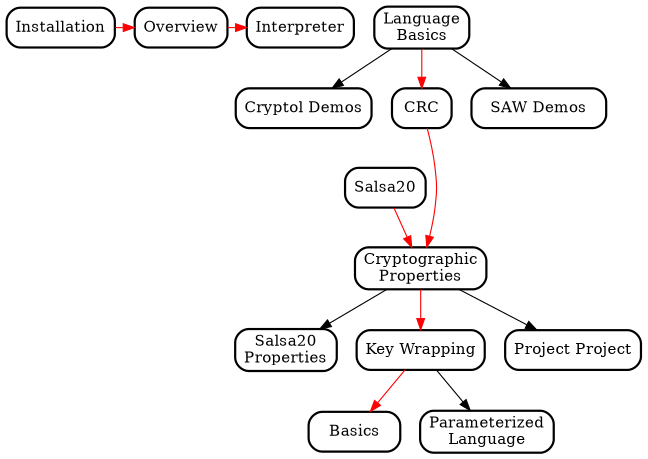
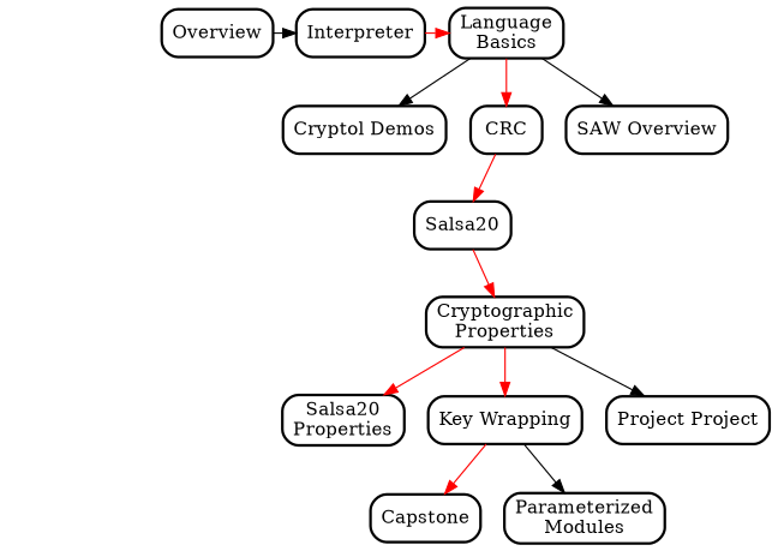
  digraph {
    rankdir=TB
    node [penwidth=2 shape=box style=rounded]
    edge [color=red penwidth=1]
-   Installation
    Overview
    Interpreter
    n4 [label="Language\nBasics"]
    n5 [label="Cryptol Demos"]
    CRC
-   n7 [label="SAW Demos"]
+   n7 [label="SAW Overview"]
    Salsa20
    n9 [label="Cryptographic\nProperties"]
    n10 [label="Salsa20\nProperties"]
    n11 [label="Key Wrapping"]
    n12 [label="Project Project"]
-   Capstone [label=Basics]
-   n14 [label="Parameterized\nLanguage"]
+   Capstone
+   n14 [label="Parameterized\nModules"]
    subgraph sub_1 {
      rank=same
-     Installation
      Overview
      Interpreter
      n4
    }
-   Installation -> Overview
-   Overview -> Interpreter
+   Overview -> Interpreter [color=black]
+   Interpreter -> n4
    n4 -> n5 [color=black]
    n4 -> CRC
    n4 -> n7 [color=black]
-   CRC -> n9
+   CRC -> Salsa20
    Salsa20 -> n9
-   n9 -> n10 [color=black]
+   n9 -> n10
    n9 -> n11
    n9 -> n12 [color=black]
    n11 -> Capstone
    n11 -> n14 [color=black]
  }
